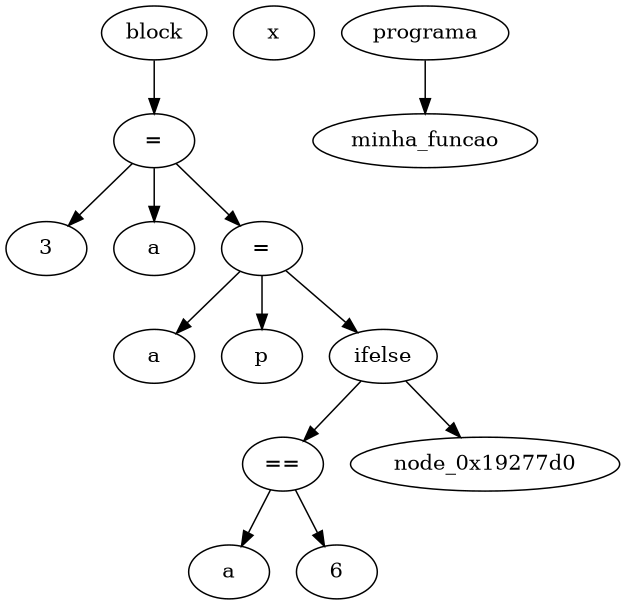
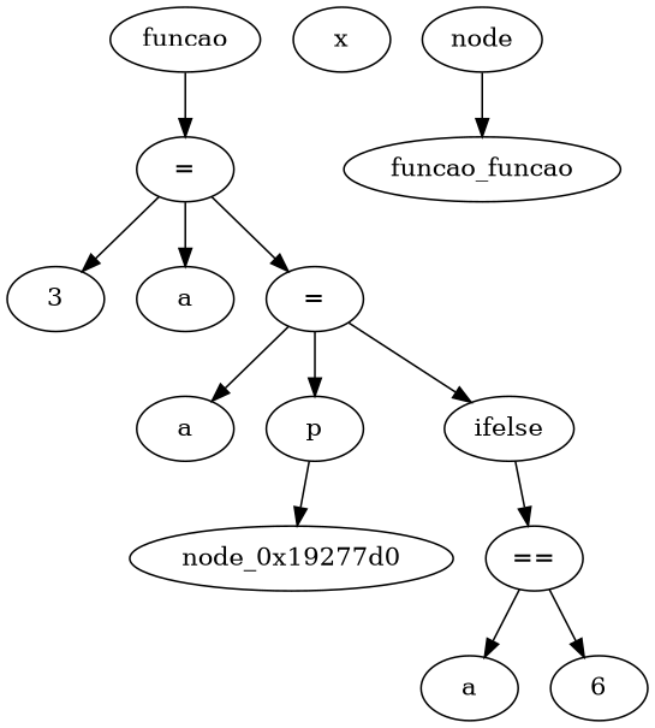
  digraph {
    n1 [label=3]
    n2 [label="="]
    n3 [label=a]
    n4 [label="="]
    n5 [label=a]
    n6 [label=p]
    n7 [label=ifelse]
    n8 [label="=="]
    node_0x19277d0
    n10 [label=a]
    n11 [label=6]
    n12 [label=x]
-   n13 [label=block]
-   n14 [label=minha_funcao]
-   n15 [label=programa]
+   n13 [label=funcao]
+   n14 [label=funcao_funcao]
+   n15 [label="node"]
    n2 -> n1
    n2 -> n3
    n2 -> n4
    n4 -> n5
    n4 -> n6
    n4 -> n7
    n7 -> n8
-   n7 -> node_0x19277d0
+   n6 -> node_0x19277d0
    n8 -> n10
    n8 -> n11
    n13 -> n2
    n15 -> n14
  }
